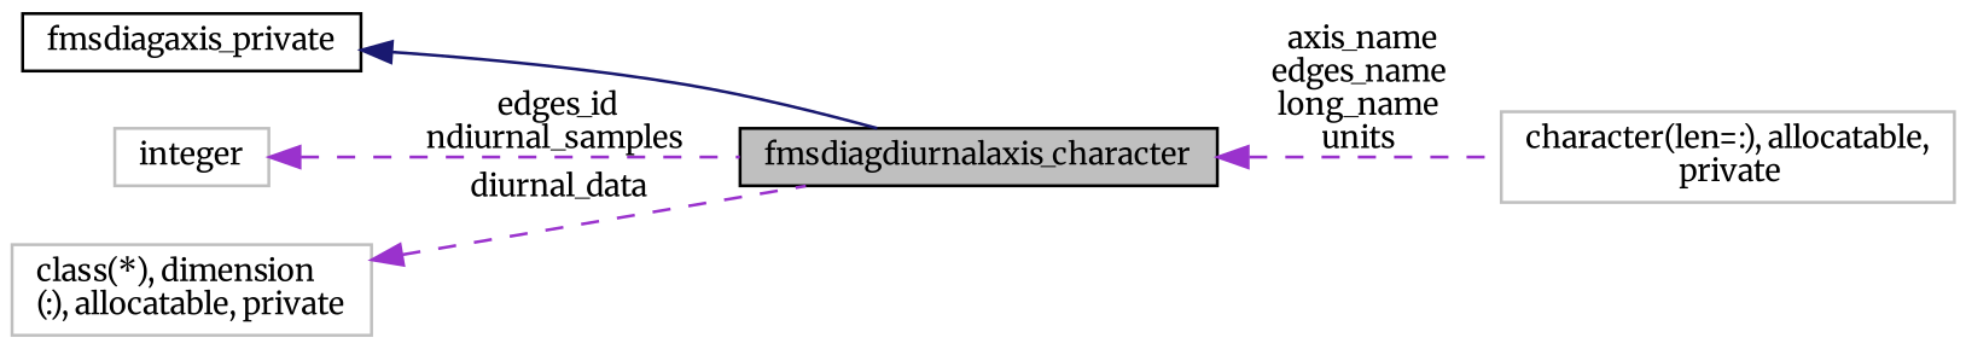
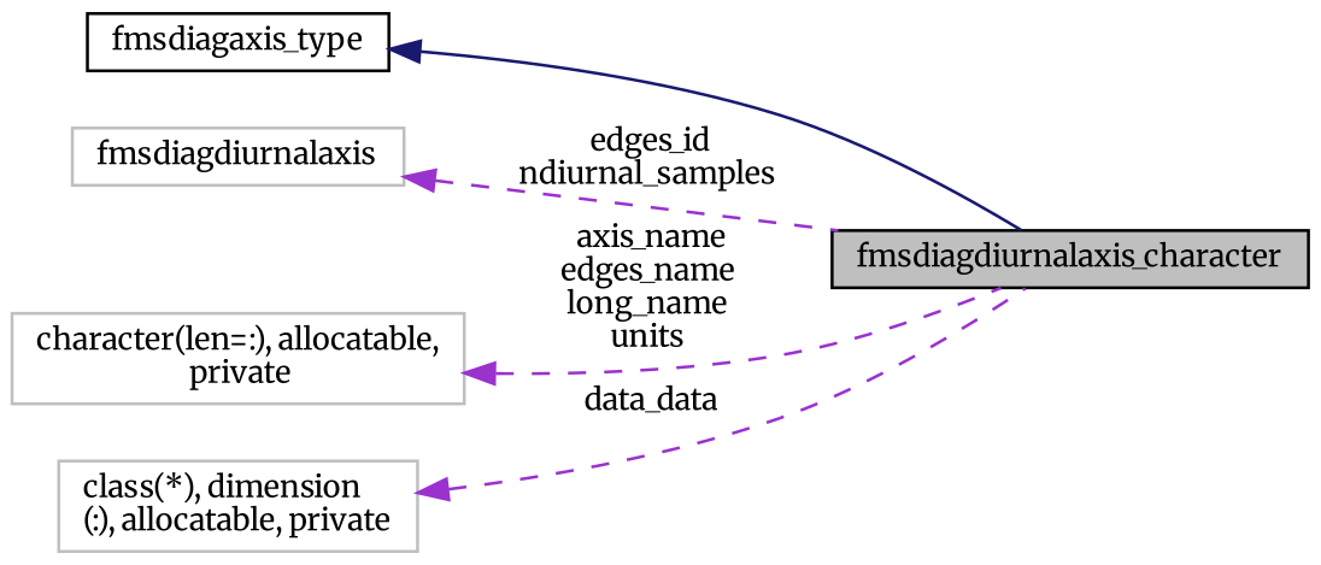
  digraph {
    fontname=Merriweather
    rankdir=LR
    node [color=grey75 fillcolor=white fontname=Merriweather fontsize=10 shape=record style=filled]
    edge [color=darkorchid3 dir=back fontname=Merriweather fontsize=10 labelfontname=Helvetica labelfontsize=10 style=dashed]
    n1 [color=black fillcolor=grey75 fontcolor=black height=0.2 label=fmsdiagdiurnalaxis_character width=0.4]
-   n2 [color=black height=0.2 label=fmsdiagaxis_private width=0.4]
-   n3 [height=0.2 label=integer width=0.4]
+   n2 [color=black height=0.2 label=fmsdiagaxis_type width=0.4]
+   n3 [height=0.2 label=fmsdiagdiurnalaxis width=0.4]
    n4 [height=0.2 label="character(len=:), allocatable,\l private" width=0.4]
    n5 [height=0.2 label="class(*), dimension\l(:), allocatable, private" width=0.4]
    n2 -> n1 [color=midnightblue style=solid]
    n3 -> n1 [label=" edges_id\nndiurnal_samples"]
-   n1 -> n4 [label=" axis_name\nedges_name\nlong_name\nunits"]
-   n5 -> n1 [label=" diurnal_data"]
+   n4 -> n1 [label=" axis_name\nedges_name\nlong_name\nunits"]
+   n5 -> n1 [label=" data_data"]
  }
